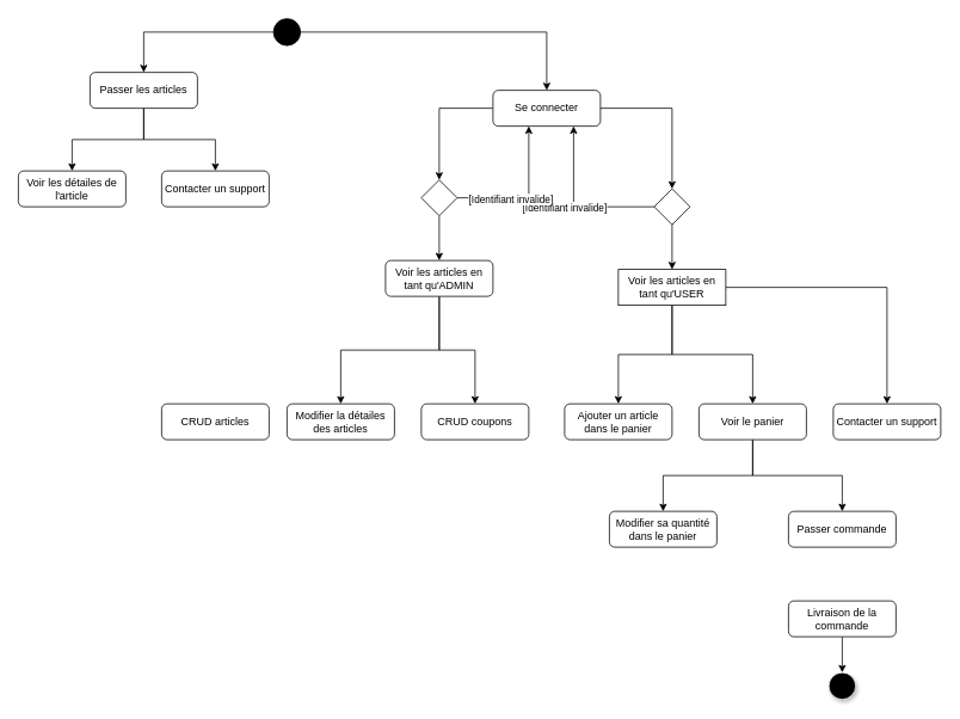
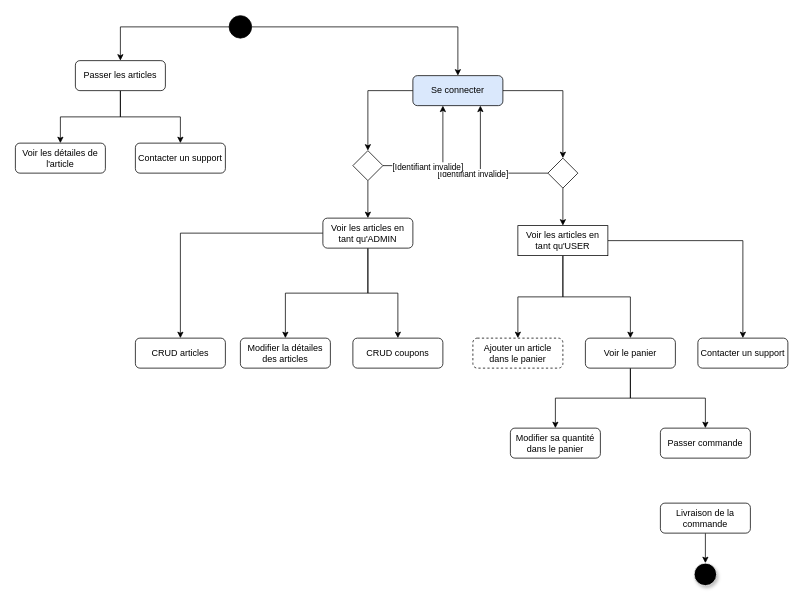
  <mxCell id="0" />
  <mxCell id="1" parent="0" />
  <mxCell id="2" style="edgeStyle=orthogonalEdgeStyle;rounded=0;orthogonalLoop=1;jettySize=auto;html=1;" edge="1" parent="1" source="4" target="8"><mxGeometry relative="1" as="geometry" /></mxCell>
  <mxCell id="3" style="edgeStyle=orthogonalEdgeStyle;rounded=0;orthogonalLoop=1;jettySize=auto;html=1;" edge="1" parent="1" source="4" target="9"><mxGeometry relative="1" as="geometry" /></mxCell>
  <mxCell id="4" value="Passer les articles" style="rounded=1;whiteSpace=wrap;html=1;" vertex="1" parent="1"><mxGeometry x="100" y="80" width="120" height="40" as="geometry" /></mxCell>
  <mxCell id="5" style="edgeStyle=orthogonalEdgeStyle;rounded=0;orthogonalLoop=1;jettySize=auto;html=1;" edge="1" parent="1" source="7" target="4"><mxGeometry relative="1" as="geometry" /></mxCell>
  <mxCell id="6" style="edgeStyle=orthogonalEdgeStyle;rounded=0;orthogonalLoop=1;jettySize=auto;html=1;" edge="1" parent="1" source="7" target="12"><mxGeometry relative="1" as="geometry" /></mxCell>
  <mxCell id="7" value="" style="ellipse;whiteSpace=wrap;html=1;fillColor=#000000;gradientColor=default;" vertex="1" parent="1"><mxGeometry x="305" y="20" width="30" height="30" as="geometry" /></mxCell>
  <mxCell id="8" value="Voir les détailes de l'article" style="rounded=1;whiteSpace=wrap;html=1;" vertex="1" parent="1"><mxGeometry x="20" y="190" width="120" height="40" as="geometry" /></mxCell>
  <mxCell id="9" value="Contacter un support" style="rounded=1;whiteSpace=wrap;html=1;" vertex="1" parent="1"><mxGeometry x="180" y="190" width="120" height="40" as="geometry" /></mxCell>
  <mxCell id="10" style="edgeStyle=orthogonalEdgeStyle;rounded=0;orthogonalLoop=1;jettySize=auto;html=1;" edge="1" parent="1" source="12" target="20"><mxGeometry relative="1" as="geometry" /></mxCell>
  <mxCell id="11" style="edgeStyle=orthogonalEdgeStyle;rounded=0;orthogonalLoop=1;jettySize=auto;html=1;" edge="1" parent="1" source="12" target="28"><mxGeometry relative="1" as="geometry" /></mxCell>
- <mxCell id="12" value="Se connecter" style="rounded=1;whiteSpace=wrap;html=1;" vertex="1" parent="1"><mxGeometry x="550" y="100" width="120" height="40" as="geometry" /></mxCell>
+ <mxCell id="12" value="Se connecter" style="rounded=1;whiteSpace=wrap;html=1;fillColor=#dae8fc;" vertex="1" parent="1"><mxGeometry x="550" y="100" width="120" height="40" as="geometry" /></mxCell>
  <mxCell id="13" style="edgeStyle=orthogonalEdgeStyle;rounded=0;orthogonalLoop=1;jettySize=auto;html=1;" edge="1" parent="1" source="16" target="32"><mxGeometry relative="1" as="geometry" /></mxCell>
  <mxCell id="14" style="edgeStyle=orthogonalEdgeStyle;rounded=0;orthogonalLoop=1;jettySize=auto;html=1;" edge="1" parent="1" source="16" target="34"><mxGeometry relative="1" as="geometry" /></mxCell>
  <mxCell id="15" style="edgeStyle=orthogonalEdgeStyle;rounded=0;orthogonalLoop=1;jettySize=auto;html=1;" edge="1" parent="1" source="16" target="37"><mxGeometry relative="1" as="geometry" /></mxCell>
  <mxCell id="16" value="Voir les articles en tant qu'USER" style="whiteSpace=wrap;html=1;rounded=0;" vertex="1" parent="1"><mxGeometry x="690" y="300" width="120" height="40" as="geometry" /></mxCell>
  <mxCell id="17" style="edgeStyle=orthogonalEdgeStyle;rounded=0;orthogonalLoop=1;jettySize=auto;html=1;" edge="1" parent="1" source="20" target="16"><mxGeometry relative="1" as="geometry" /></mxCell>
  <mxCell id="18" style="edgeStyle=orthogonalEdgeStyle;rounded=0;orthogonalLoop=1;jettySize=auto;html=1;" edge="1" parent="1" source="20" target="12"><mxGeometry relative="1" as="geometry"><Array as="points"><mxPoint x="640" y="230" /></Array></mxGeometry></mxCell>
  <mxCell id="19" value="[Identifiant invalide]" style="edgeLabel;html=1;align=center;verticalAlign=middle;resizable=0;points=[];" vertex="1" connectable="0" parent="18"><mxGeometry x="-0.726" y="1" relative="1" as="geometry"><mxPoint x="-76" y="-1" as="offset" /></mxGeometry></mxCell>
  <mxCell id="20" value="" style="rhombus;whiteSpace=wrap;html=1;" vertex="1" parent="1"><mxGeometry x="730" y="210" width="40" height="40" as="geometry" /></mxCell>
+ <mxCell id="21" style="edgeStyle=orthogonalEdgeStyle;rounded=0;orthogonalLoop=1;jettySize=auto;html=1;" edge="1" parent="1" source="24" target="29"><mxGeometry relative="1" as="geometry" /></mxCell>
  <mxCell id="22" style="edgeStyle=orthogonalEdgeStyle;rounded=0;orthogonalLoop=1;jettySize=auto;html=1;" edge="1" parent="1" source="24" target="30"><mxGeometry relative="1" as="geometry"><mxPoint x="390" y="340" as="sourcePoint" /></mxGeometry></mxCell>
  <mxCell id="23" style="edgeStyle=orthogonalEdgeStyle;rounded=0;orthogonalLoop=1;jettySize=auto;html=1;" edge="1" parent="1" source="24" target="31"><mxGeometry relative="1" as="geometry" /></mxCell>
  <mxCell id="24" value="Voir les articles en tant qu'ADMIN" style="rounded=1;whiteSpace=wrap;html=1;" vertex="1" parent="1"><mxGeometry x="430" y="290" width="120" height="40" as="geometry" /></mxCell>
  <mxCell id="25" style="edgeStyle=orthogonalEdgeStyle;rounded=0;orthogonalLoop=1;jettySize=auto;html=1;" edge="1" parent="1" source="28" target="24"><mxGeometry relative="1" as="geometry" /></mxCell>
  <mxCell id="26" style="edgeStyle=orthogonalEdgeStyle;rounded=0;orthogonalLoop=1;jettySize=auto;html=1;" edge="1" parent="1" source="28" target="12"><mxGeometry relative="1" as="geometry"><Array as="points"><mxPoint x="590" y="220" /></Array></mxGeometry></mxCell>
  <mxCell id="27" value="[Identifiant invalide]" style="edgeLabel;html=1;align=center;verticalAlign=middle;resizable=0;points=[];" vertex="1" connectable="0" parent="26"><mxGeometry x="-0.265" y="-1" relative="1" as="geometry"><mxPoint as="offset" /></mxGeometry></mxCell>
  <mxCell id="28" value="" style="rhombus;whiteSpace=wrap;html=1;" vertex="1" parent="1"><mxGeometry x="470" y="200" width="40" height="40" as="geometry" /></mxCell>
  <mxCell id="29" value="CRUD articles" style="rounded=1;whiteSpace=wrap;html=1;" vertex="1" parent="1"><mxGeometry x="180" y="450" width="120" height="40" as="geometry" /></mxCell>
  <mxCell id="30" value="Modifier la détailes des articles" style="rounded=1;whiteSpace=wrap;html=1;" vertex="1" parent="1"><mxGeometry x="320" y="450" width="120" height="40" as="geometry" /></mxCell>
  <mxCell id="31" value="CRUD coupons" style="rounded=1;whiteSpace=wrap;html=1;" vertex="1" parent="1"><mxGeometry x="470" y="450" width="120" height="40" as="geometry" /></mxCell>
- <mxCell id="32" value="Ajouter un article dans le panier" style="rounded=1;whiteSpace=wrap;html=1;" vertex="1" parent="1"><mxGeometry x="630" y="450" width="120" height="40" as="geometry" /></mxCell>
+ <mxCell id="32" value="Ajouter un article dans le panier" style="rounded=1;whiteSpace=wrap;html=1;dashed=1;" vertex="1" parent="1"><mxGeometry x="630" y="450" width="120" height="40" as="geometry" /></mxCell>
  <mxCell id="33" value="Modifier sa quantité dans le panier" style="rounded=1;whiteSpace=wrap;html=1;" vertex="1" parent="1"><mxGeometry x="680" y="570" width="120" height="40" as="geometry" /></mxCell>
  <mxCell id="34" value="Contacter un support" style="rounded=1;whiteSpace=wrap;html=1;" vertex="1" parent="1"><mxGeometry x="930" y="450" width="120" height="40" as="geometry" /></mxCell>
  <mxCell id="35" style="edgeStyle=orthogonalEdgeStyle;rounded=0;orthogonalLoop=1;jettySize=auto;html=1;" edge="1" parent="1" source="37" target="33"><mxGeometry relative="1" as="geometry" /></mxCell>
  <mxCell id="36" style="edgeStyle=orthogonalEdgeStyle;rounded=0;orthogonalLoop=1;jettySize=auto;html=1;" edge="1" parent="1" source="37" target="38"><mxGeometry relative="1" as="geometry" /></mxCell>
  <mxCell id="37" value="Voir le panier" style="rounded=1;whiteSpace=wrap;html=1;" vertex="1" parent="1"><mxGeometry x="780" y="450" width="120" height="40" as="geometry" /></mxCell>
  <mxCell id="38" value="Passer commande" style="rounded=1;whiteSpace=wrap;html=1;" vertex="1" parent="1"><mxGeometry x="880" y="570" width="120" height="40" as="geometry" /></mxCell>
  <mxCell id="39" style="edgeStyle=orthogonalEdgeStyle;rounded=0;orthogonalLoop=1;jettySize=auto;html=1;entryX=0.5;entryY=0;entryDx=0;entryDy=0;" edge="1" parent="1" source="40" target="41"><mxGeometry relative="1" as="geometry" /></mxCell>
  <mxCell id="40" value="Livraison de la commande" style="rounded=1;whiteSpace=wrap;html=1;" vertex="1" parent="1"><mxGeometry x="880" y="670" width="120" height="40" as="geometry" /></mxCell>
  <mxCell id="41" value="" style="ellipse;whiteSpace=wrap;html=1;fillColor=#000000;strokeColor=#FFFFFF;shadow=1;textShadow=1;" vertex="1" parent="1"><mxGeometry x="925" y="750" width="30" height="30" as="geometry" /></mxCell>
